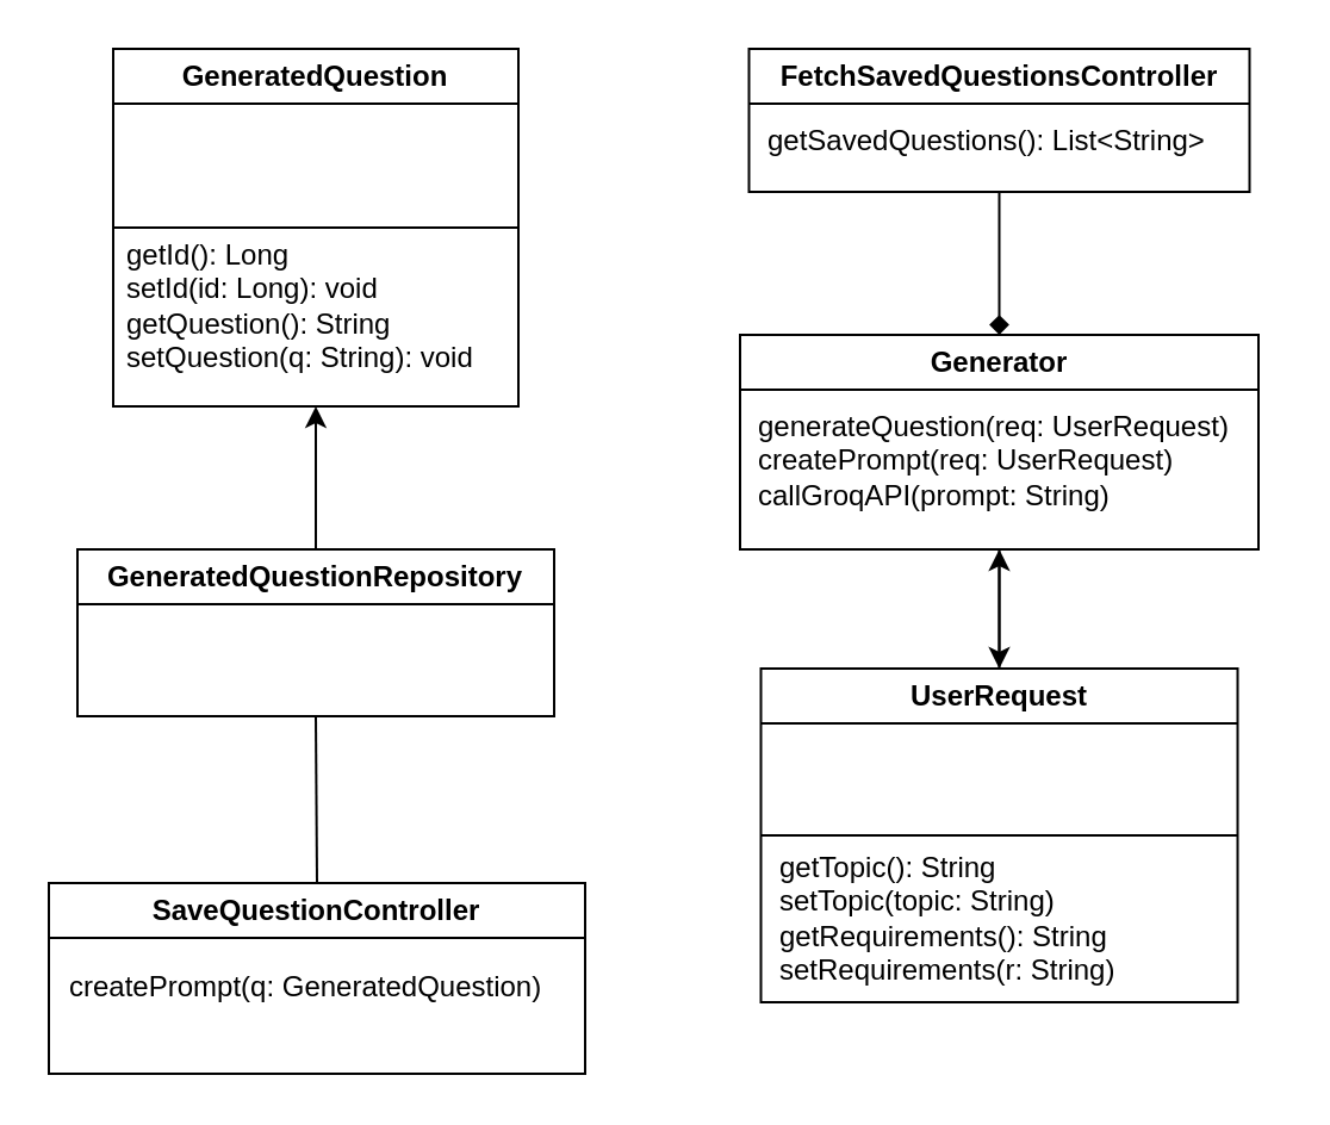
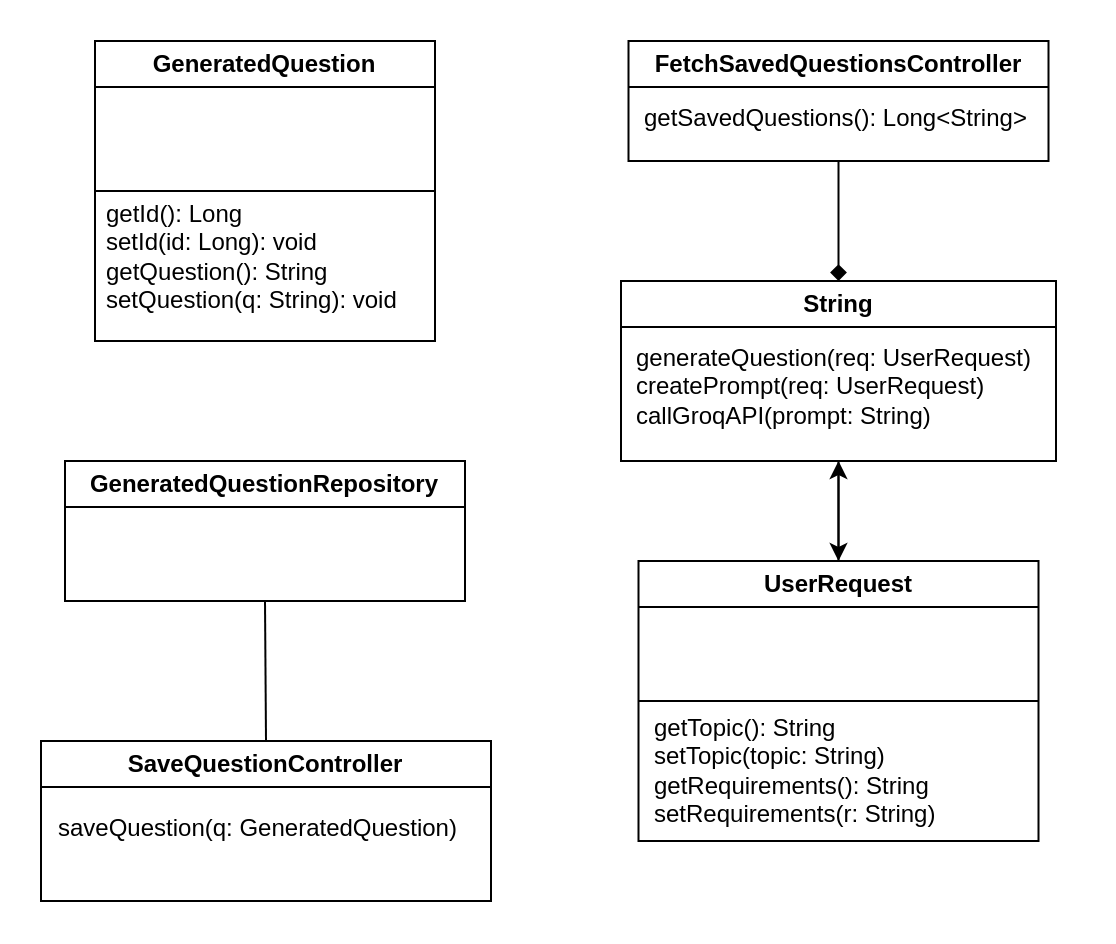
  <mxCell id="0" />
  <mxCell id="1" parent="0" />
  <mxCell id="2" value="GeneratedQuestion" style="swimlane;whiteSpace=wrap;html=1;" vertex="1" parent="1"><mxGeometry x="47" y="20" width="170" height="150" as="geometry" /></mxCell>
  <mxCell id="3" value="getId(): Long&lt;br&gt;setId(id: Long): void&lt;br&gt;getQuestion(): String&lt;br&gt;setQuestion(q: String): void" style="text;html=1;align=left;verticalAlign=middle;resizable=0;points=[];autosize=1;strokeColor=none;fillColor=none;" vertex="1" parent="2"><mxGeometry x="4" y="73" width="170" height="70" as="geometry" /></mxCell>
  <mxCell id="4" value="" style="endArrow=none;html=1;exitX=0;exitY=0.5;exitDx=0;exitDy=0;entryX=1;entryY=0.5;entryDx=0;entryDy=0;" edge="1" parent="1" source="2" target="2"><mxGeometry width="50" height="50" relative="1" as="geometry"><mxPoint x="170" y="230" as="sourcePoint" /><mxPoint x="220" y="180" as="targetPoint" /></mxGeometry></mxCell>
- <mxCell id="5" style="edgeStyle=none;html=1;exitX=0.5;exitY=0;exitDx=0;exitDy=0;entryX=0.5;entryY=1;entryDx=0;entryDy=0;" edge="1" parent="1" source="7" target="2"><mxGeometry relative="1" as="geometry" /></mxCell>
  <mxCell id="6" style="edgeStyle=none;html=1;exitX=0.5;exitY=1;exitDx=0;exitDy=0;entryX=0.5;entryY=0;entryDx=0;entryDy=0;endArrow=none;" edge="1" parent="1" source="7" target="8"><mxGeometry relative="1" as="geometry" /></mxCell>
  <mxCell id="7" value="GeneratedQuestionRepository" style="swimlane;whiteSpace=wrap;html=1;align=center;" vertex="1" parent="1"><mxGeometry x="32" y="230" width="200" height="70" as="geometry" /></mxCell>
  <mxCell id="8" value="SaveQuestionController" style="swimlane;whiteSpace=wrap;html=1;" vertex="1" parent="1"><mxGeometry x="20" y="370" width="225" height="80" as="geometry" /></mxCell>
- <mxCell id="9" value="createPrompt(q: GeneratedQuestion)" style="text;html=1;align=left;verticalAlign=middle;resizable=0;points=[];autosize=1;strokeColor=none;fillColor=none;" vertex="1" parent="8"><mxGeometry x="7" y="29" width="220" height="30" as="geometry" /></mxCell>
+ <mxCell id="9" value="saveQuestion(q: GeneratedQuestion)" style="text;html=1;align=left;verticalAlign=middle;resizable=0;points=[];autosize=1;strokeColor=none;fillColor=none;" vertex="1" parent="8"><mxGeometry x="7" y="29" width="220" height="30" as="geometry" /></mxCell>
  <mxCell id="10" style="edgeStyle=none;html=1;exitX=0.5;exitY=1;exitDx=0;exitDy=0;entryX=0.5;entryY=0;entryDx=0;entryDy=0;endArrow=diamond;" edge="1" parent="1" source="11" target="14"><mxGeometry relative="1" as="geometry" /></mxCell>
  <mxCell id="11" value="FetchSavedQuestionsController" style="swimlane;whiteSpace=wrap;html=1;" vertex="1" parent="1"><mxGeometry x="313.75" y="20" width="210" height="60" as="geometry" /></mxCell>
- <mxCell id="12" value="getSavedQuestions(): List&amp;lt;String&amp;gt;" style="text;html=1;align=left;verticalAlign=middle;resizable=0;points=[];autosize=1;strokeColor=none;fillColor=none;" vertex="1" parent="11"><mxGeometry x="6" y="24" width="210" height="30" as="geometry" /></mxCell>
+ <mxCell id="12" value="getSavedQuestions(): Long&amp;lt;String&amp;gt;" style="text;html=1;align=left;verticalAlign=middle;resizable=0;points=[];autosize=1;strokeColor=none;fillColor=none;" vertex="1" parent="11"><mxGeometry x="6" y="24" width="210" height="30" as="geometry" /></mxCell>
  <mxCell id="13" style="edgeStyle=none;html=1;exitX=0.5;exitY=1;exitDx=0;exitDy=0;entryX=0.5;entryY=0;entryDx=0;entryDy=0;" edge="1" parent="1" source="14" target="17"><mxGeometry relative="1" as="geometry" /></mxCell>
- <mxCell id="14" value="Generator" style="swimlane;whiteSpace=wrap;html=1;" vertex="1" parent="1"><mxGeometry x="310" y="140" width="217.5" height="90" as="geometry" /></mxCell>
+ <mxCell id="14" value="String" style="swimlane;whiteSpace=wrap;html=1;" vertex="1" parent="1"><mxGeometry x="310" y="140" width="217.5" height="90" as="geometry" /></mxCell>
  <mxCell id="15" value="generateQuestion(req: UserRequest)&lt;br&gt;createPrompt(req: UserRequest)&lt;br&gt;callGroqAPI(prompt: String)" style="text;html=1;align=left;verticalAlign=middle;resizable=0;points=[];autosize=1;strokeColor=none;fillColor=none;" vertex="1" parent="14"><mxGeometry x="6" y="23" width="220" height="60" as="geometry" /></mxCell>
  <mxCell id="16" style="edgeStyle=none;html=1;exitX=0.5;exitY=0;exitDx=0;exitDy=0;entryX=0.5;entryY=1;entryDx=0;entryDy=0;" edge="1" parent="1" source="17" target="14"><mxGeometry relative="1" as="geometry" /></mxCell>
  <mxCell id="17" value="UserRequest    " style="swimlane;whiteSpace=wrap;html=1;" vertex="1" parent="1"><mxGeometry x="318.75" y="280" width="200" height="140" as="geometry" /></mxCell>
  <mxCell id="18" value="getTopic(): String&lt;br&gt;setTopic(topic: String)&lt;br&gt;getRequirements(): String&lt;br&gt;setRequirements(r: String)" style="text;html=1;align=left;verticalAlign=middle;resizable=0;points=[];autosize=1;strokeColor=none;fillColor=none;" vertex="1" parent="17"><mxGeometry x="6" y="70" width="160" height="70" as="geometry" /></mxCell>
  <mxCell id="19" value="" style="endArrow=none;html=1;exitX=0;exitY=0.5;exitDx=0;exitDy=0;entryX=1;entryY=0.5;entryDx=0;entryDy=0;" edge="1" parent="1" source="17" target="17"><mxGeometry width="50" height="50" relative="1" as="geometry"><mxPoint x="340" y="280" as="sourcePoint" /><mxPoint x="390" y="230" as="targetPoint" /></mxGeometry></mxCell>
